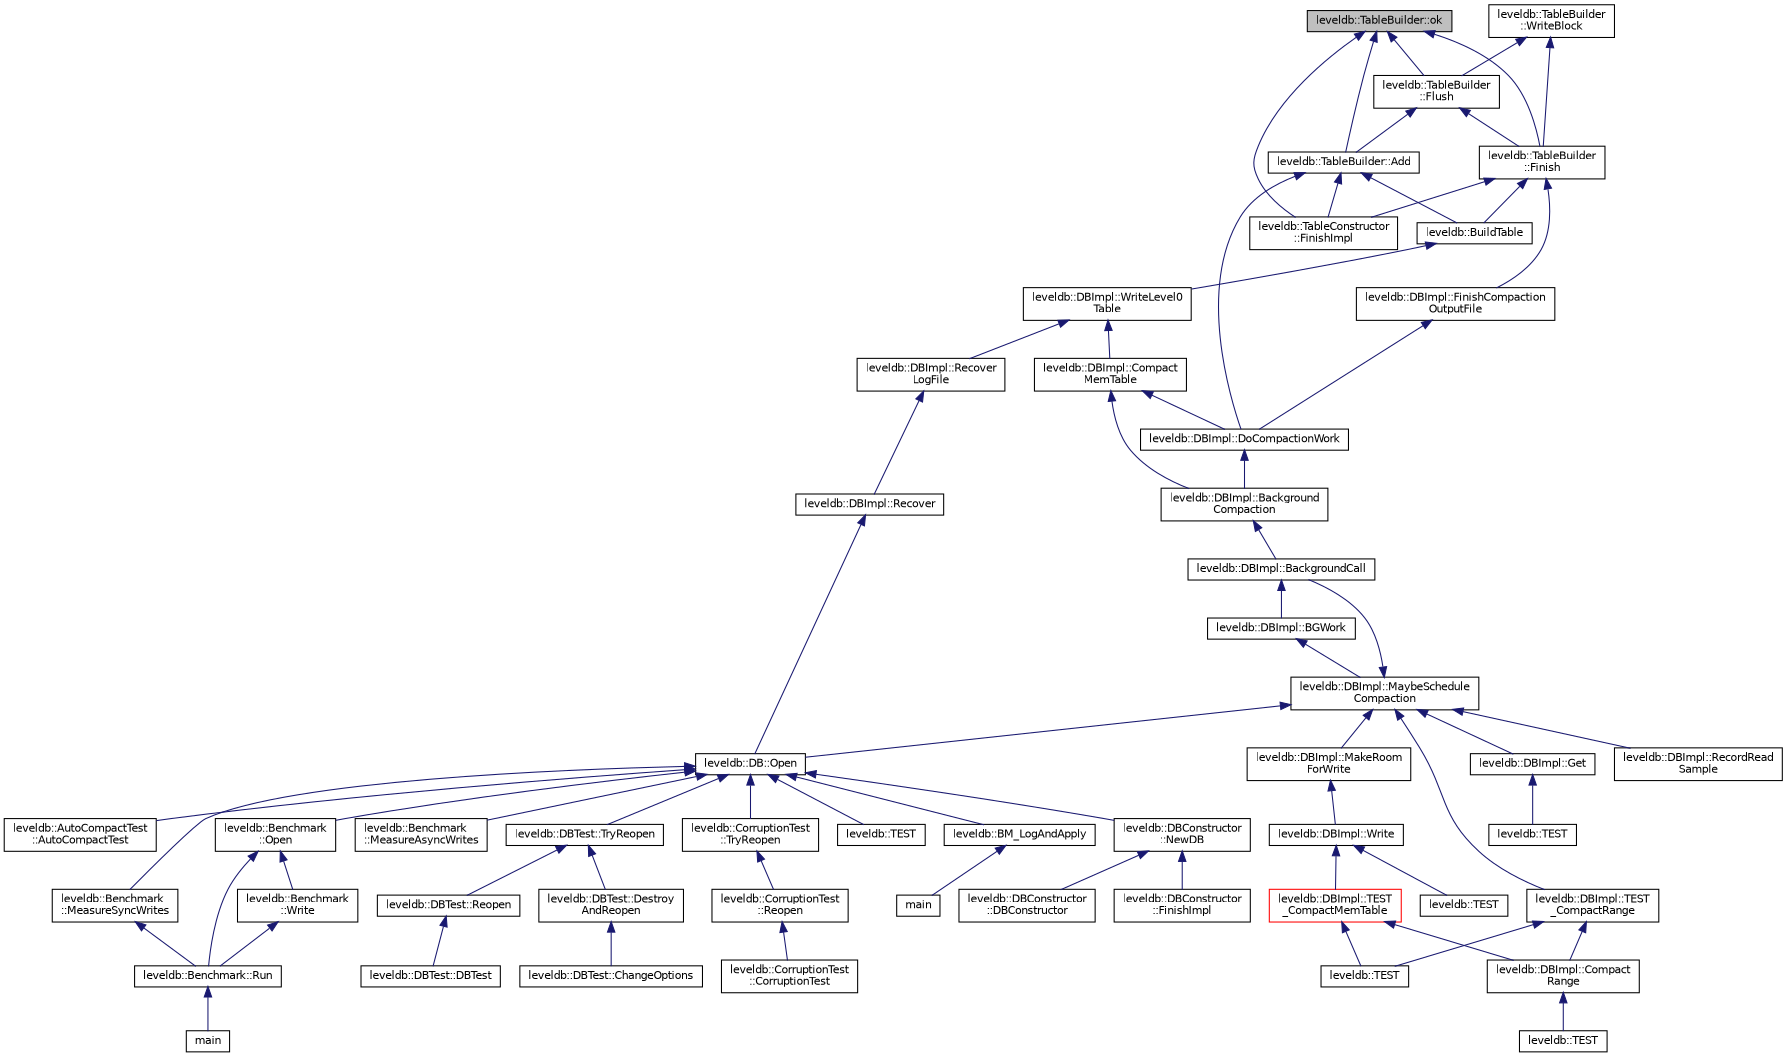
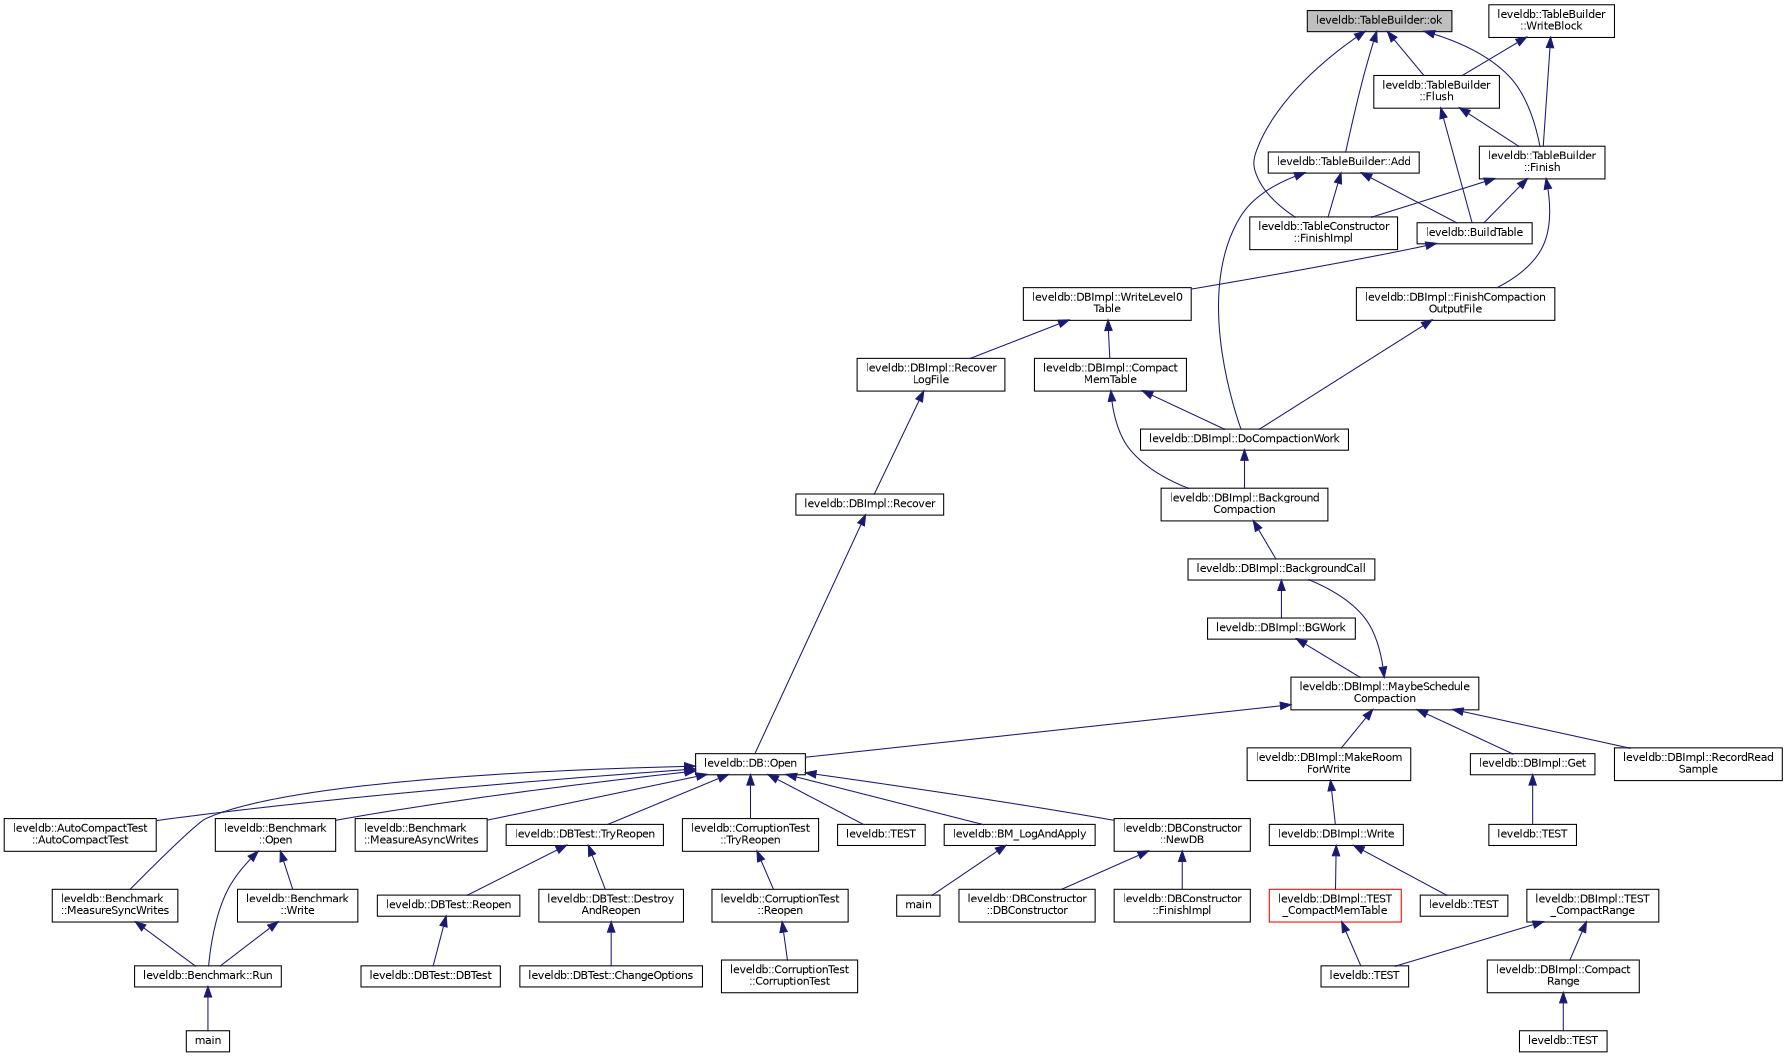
  digraph {
    rankdir=TB
    node [color=black fillcolor=white fontname=Helvetica fontsize=10 shape=record style=filled]
    edge [color=midnightblue dir=back fontname=Helvetica fontsize=10 labelfontname=Helvetica labelfontsize=10 style=solid]
    n1 [fillcolor=grey75 fontcolor=black height=0.2 label="leveldb::TableBuilder::ok" width=0.4]
    n2 [height=0.2 label="leveldb::TableBuilder::Add" width=0.4]
    n3 [height=0.2 label="leveldb::TableBuilder\l::Flush" width=0.4]
    n4 [height=0.2 label="leveldb::TableBuilder\l::Finish" width=0.4]
    n5 [height=0.2 label="leveldb::TableConstructor\l::FinishImpl" width=0.4]
    n6 [height=0.2 label="leveldb::BuildTable" width=0.4]
    n7 [height=0.2 label="leveldb::DBImpl::DoCompactionWork" width=0.4]
    n8 [height=0.2 label="leveldb::DBImpl::FinishCompaction\lOutputFile" width=0.4]
    n9 [height=0.2 label="leveldb::TableBuilder\l::WriteBlock" width=0.4]
    n10 [height=0.2 label="leveldb::DBImpl::WriteLevel0\lTable" width=0.4]
    n11 [height=0.2 label="leveldb::DBImpl::Background\lCompaction" width=0.4]
    n12 [height=0.2 label="leveldb::DBImpl::Recover\lLogFile" width=0.4]
    n13 [height=0.2 label="leveldb::DBImpl::Compact\lMemTable" width=0.4]
    n14 [height=0.2 label="leveldb::DBImpl::Recover" width=0.4]
    n15 [height=0.2 label="leveldb::DB::Open" width=0.4]
    n16 [height=0.2 label="leveldb::AutoCompactTest\l::AutoCompactTest" width=0.4]
    n17 [height=0.2 label="leveldb::CorruptionTest\l::TryReopen" width=0.4]
    n18 [height=0.2 label="leveldb::Benchmark\l::Open" width=0.4]
    n19 [height=0.2 label="leveldb::Benchmark\l::MeasureAsyncWrites" width=0.4]
    n20 [height=0.2 label="leveldb::Benchmark\l::MeasureSyncWrites" width=0.4]
    n21 [height=0.2 label="leveldb::DBTest::TryReopen" width=0.4]
    n22 [height=0.2 label="leveldb::TEST" width=0.4]
    n23 [height=0.2 label="leveldb::BM_LogAndApply" width=0.4]
    n24 [height=0.2 label="leveldb::DBConstructor\l::NewDB" width=0.4]
    n25 [height=0.2 label="leveldb::CorruptionTest\l::Reopen" width=0.4]
    n26 [height=0.2 label="leveldb::Benchmark::Run" width=0.4]
    n27 [height=0.2 label="leveldb::Benchmark\l::Write" width=0.4]
    n28 [height=0.2 label="leveldb::DBTest::Reopen" width=0.4]
    n29 [height=0.2 label="leveldb::DBTest::Destroy\lAndReopen" width=0.4]
    n30 [height=0.2 label=main width=0.4]
    n31 [height=0.2 label="leveldb::DBConstructor\l::DBConstructor" width=0.4]
    n32 [height=0.2 label="leveldb::DBConstructor\l::FinishImpl" width=0.4]
    n33 [height=0.2 label="leveldb::CorruptionTest\l::CorruptionTest" width=0.4]
    n34 [height=0.2 label=main width=0.4]
    n35 [height=0.2 label="leveldb::DBTest::DBTest" width=0.4]
    n36 [height=0.2 label="leveldb::DBTest::ChangeOptions" width=0.4]
    n37 [height=0.2 label="leveldb::DBImpl::BackgroundCall" width=0.4]
    n38 [height=0.2 label="leveldb::DBImpl::BGWork" width=0.4]
    n39 [height=0.2 label="leveldb::DBImpl::MaybeSchedule\lCompaction" width=0.4]
    n40 [height=0.2 label="leveldb::DBImpl::TEST\l_CompactRange" width=0.4]
    n41 [height=0.2 label="leveldb::DBImpl::Get" width=0.4]
    n42 [height=0.2 label="leveldb::DBImpl::RecordRead\lSample" width=0.4]
    n43 [height=0.2 label="leveldb::DBImpl::MakeRoom\lForWrite" width=0.4]
    n44 [height=0.2 label="leveldb::TEST" width=0.4]
    n45 [height=0.2 label="leveldb::DBImpl::Compact\lRange" width=0.4]
    n46 [height=0.2 label="leveldb::TEST" width=0.4]
    n47 [height=0.2 label="leveldb::DBImpl::Write" width=0.4]
    n48 [height=0.2 label="leveldb::TEST" width=0.4]
    n49 [height=0.2 label="leveldb::TEST" width=0.4]
    n50 [color=red height=0.2 label="leveldb::DBImpl::TEST\l_CompactMemTable" width=0.4]
    n1 -> n2
    n1 -> n3
    n1 -> n4
    n1 -> n5
    n2 -> n5
    n2 -> n6
    n2 -> n7
-   n3 -> n2
+   n3 -> n6
    n3 -> n4
    n4 -> n5
    n4 -> n6
    n4 -> n8
    n6 -> n10
    n7 -> n11
    n8 -> n7
    n9 -> n3
    n9 -> n4
    n10 -> n12
    n10 -> n13
    n11 -> n37
    n12 -> n14
    n13 -> n7
    n13 -> n11
    n14 -> n15
    n15 -> n16
    n15 -> n17
    n15 -> n18
    n15 -> n19
    n15 -> n20
    n15 -> n21
    n15 -> n22
    n15 -> n23
    n15 -> n24
    n17 -> n25
    n18 -> n26
    n18 -> n27
    n20 -> n26
    n21 -> n28
    n21 -> n29
    n23 -> n30
    n24 -> n31
    n24 -> n32
    n25 -> n33
    n26 -> n34
    n27 -> n26
    n28 -> n35
    n29 -> n36
    n37 -> n38
    n38 -> n39
    n39 -> n15
    n39 -> n37
-   n39 -> n40
    n39 -> n41
    n39 -> n42
    n39 -> n43
    n40 -> n44
    n40 -> n45
    n41 -> n46
    n43 -> n47
    n45 -> n48
    n47 -> n49
    n47 -> n50
    n50 -> n44
-   n50 -> n45
  }
